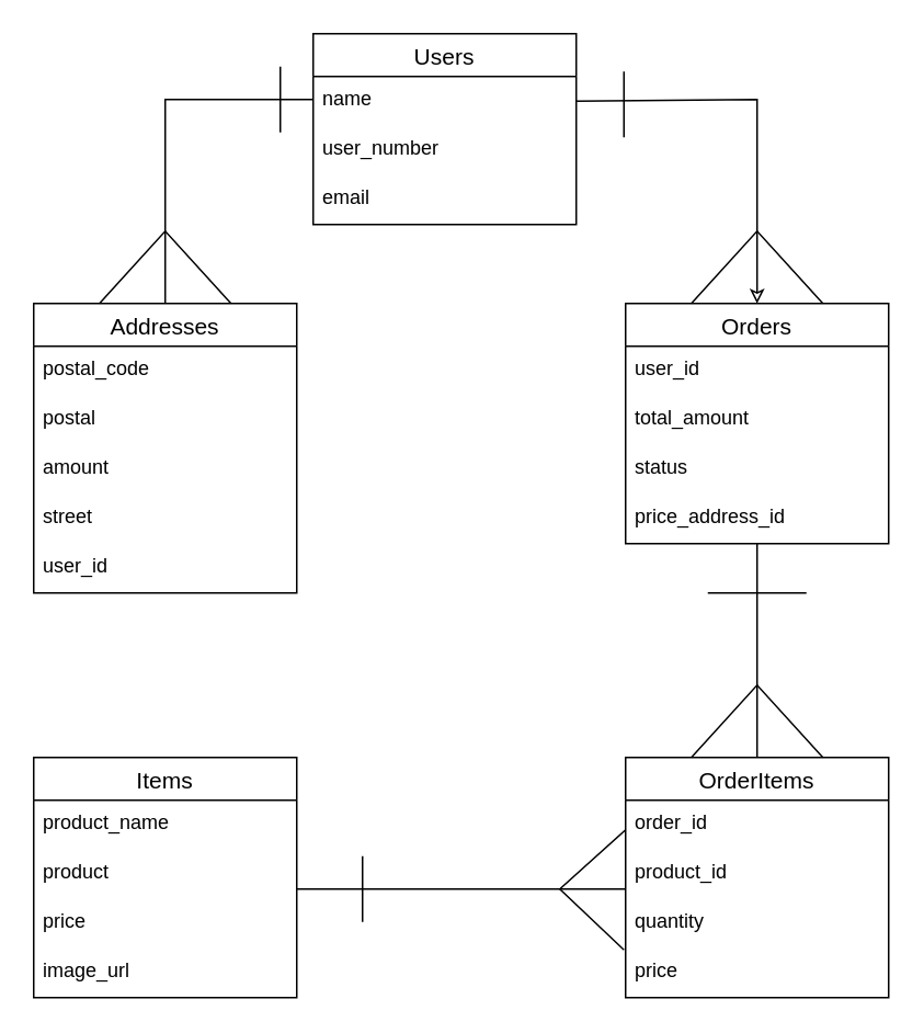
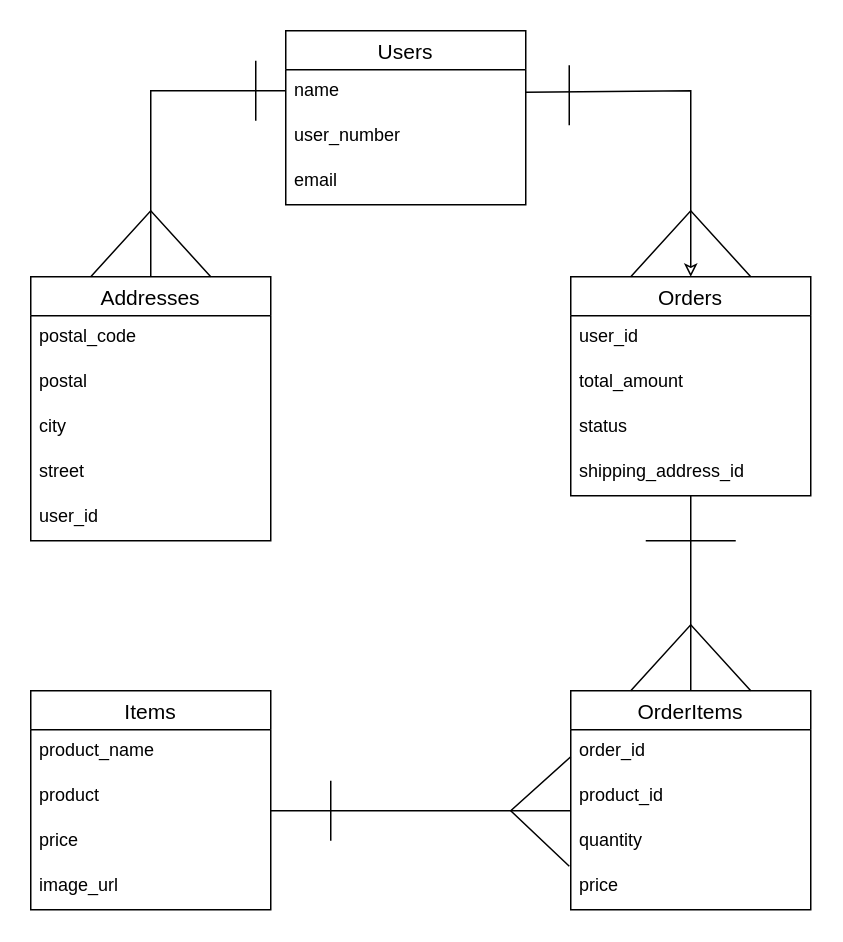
  <mxCell id="0" />
  <mxCell id="1" parent="0" />
  <mxCell id="2" value="Users" style="swimlane;fontStyle=0;childLayout=stackLayout;horizontal=1;startSize=26;horizontalStack=0;resizeParent=1;resizeParentMax=0;resizeLast=0;collapsible=1;marginBottom=0;align=center;fontSize=14;" parent="1" vertex="1"><mxGeometry x="190" y="20" width="160" height="116" as="geometry" /></mxCell>
  <mxCell id="3" value="name" style="text;strokeColor=none;fillColor=none;spacingLeft=4;spacingRight=4;overflow=hidden;rotatable=0;points=[[0,0.5],[1,0.5]];portConstraint=eastwest;fontSize=12;" parent="2" vertex="1"><mxGeometry y="26" width="160" height="30" as="geometry" /></mxCell>
  <mxCell id="4" value="user_number" style="text;strokeColor=none;fillColor=none;spacingLeft=4;spacingRight=4;overflow=hidden;rotatable=0;points=[[0,0.5],[1,0.5]];portConstraint=eastwest;fontSize=12;" parent="2" vertex="1"><mxGeometry y="56" width="160" height="30" as="geometry" /></mxCell>
  <mxCell id="5" value="email" style="text;strokeColor=none;fillColor=none;spacingLeft=4;spacingRight=4;overflow=hidden;rotatable=0;points=[[0,0.5],[1,0.5]];portConstraint=eastwest;fontSize=12;" parent="2" vertex="1"><mxGeometry y="86" width="160" height="30" as="geometry" /></mxCell>
  <mxCell id="6" value="Items" style="swimlane;fontStyle=0;childLayout=stackLayout;horizontal=1;startSize=26;horizontalStack=0;resizeParent=1;resizeParentMax=0;resizeLast=0;collapsible=1;marginBottom=0;align=center;fontSize=14;" parent="1" vertex="1"><mxGeometry x="20" y="460" width="160" height="146" as="geometry" /></mxCell>
  <mxCell id="7" value="product_name" style="text;strokeColor=none;fillColor=none;spacingLeft=4;spacingRight=4;overflow=hidden;rotatable=0;points=[[0,0.5],[1,0.5]];portConstraint=eastwest;fontSize=12;" parent="6" vertex="1"><mxGeometry y="26" width="160" height="30" as="geometry" /></mxCell>
  <mxCell id="8" value="product" style="text;strokeColor=none;fillColor=none;spacingLeft=4;spacingRight=4;overflow=hidden;rotatable=0;points=[[0,0.5],[1,0.5]];portConstraint=eastwest;fontSize=12;" parent="6" vertex="1"><mxGeometry y="56" width="160" height="30" as="geometry" /></mxCell>
  <mxCell id="9" value="price" style="text;strokeColor=none;fillColor=none;spacingLeft=4;spacingRight=4;overflow=hidden;rotatable=0;points=[[0,0.5],[1,0.5]];portConstraint=eastwest;fontSize=12;" parent="6" vertex="1"><mxGeometry y="86" width="160" height="30" as="geometry" /></mxCell>
  <mxCell id="10" value="image_url" style="text;strokeColor=none;fillColor=none;spacingLeft=4;spacingRight=4;overflow=hidden;rotatable=0;points=[[0,0.5],[1,0.5]];portConstraint=eastwest;fontSize=12;" parent="6" vertex="1"><mxGeometry y="116" width="160" height="30" as="geometry" /></mxCell>
  <mxCell id="11" value="Addresses" style="swimlane;fontStyle=0;childLayout=stackLayout;horizontal=1;startSize=26;horizontalStack=0;resizeParent=1;resizeParentMax=0;resizeLast=0;collapsible=1;marginBottom=0;align=center;fontSize=14;" parent="1" vertex="1"><mxGeometry x="20" y="184" width="160" height="176" as="geometry" /></mxCell>
  <mxCell id="12" value="postal_code" style="text;strokeColor=none;fillColor=none;spacingLeft=4;spacingRight=4;overflow=hidden;rotatable=0;points=[[0,0.5],[1,0.5]];portConstraint=eastwest;fontSize=12;" parent="11" vertex="1"><mxGeometry y="26" width="160" height="30" as="geometry" /></mxCell>
  <mxCell id="13" value="postal" style="text;strokeColor=none;fillColor=none;spacingLeft=4;spacingRight=4;overflow=hidden;rotatable=0;points=[[0,0.5],[1,0.5]];portConstraint=eastwest;fontSize=12;" parent="11" vertex="1"><mxGeometry y="56" width="160" height="30" as="geometry" /></mxCell>
- <mxCell id="14" value="amount" style="text;strokeColor=none;fillColor=none;spacingLeft=4;spacingRight=4;overflow=hidden;rotatable=0;points=[[0,0.5],[1,0.5]];portConstraint=eastwest;fontSize=12;" parent="11" vertex="1"><mxGeometry y="86" width="160" height="30" as="geometry" /></mxCell>
+ <mxCell id="14" value="city" style="text;strokeColor=none;fillColor=none;spacingLeft=4;spacingRight=4;overflow=hidden;rotatable=0;points=[[0,0.5],[1,0.5]];portConstraint=eastwest;fontSize=12;" parent="11" vertex="1"><mxGeometry y="86" width="160" height="30" as="geometry" /></mxCell>
  <mxCell id="15" value="street" style="text;strokeColor=none;fillColor=none;spacingLeft=4;spacingRight=4;overflow=hidden;rotatable=0;points=[[0,0.5],[1,0.5]];portConstraint=eastwest;fontSize=12;" parent="11" vertex="1"><mxGeometry y="116" width="160" height="30" as="geometry" /></mxCell>
  <mxCell id="16" value="user_id" style="text;strokeColor=none;fillColor=none;spacingLeft=4;spacingRight=4;overflow=hidden;rotatable=0;points=[[0,0.5],[1,0.5]];portConstraint=eastwest;fontSize=12;" parent="11" vertex="1"><mxGeometry y="146" width="160" height="30" as="geometry" /></mxCell>
  <mxCell id="17" value="Orders" style="swimlane;fontStyle=0;childLayout=stackLayout;horizontal=1;startSize=26;horizontalStack=0;resizeParent=1;resizeParentMax=0;resizeLast=0;collapsible=1;marginBottom=0;align=center;fontSize=14;" parent="1" vertex="1"><mxGeometry x="380" y="184" width="160" height="146" as="geometry" /></mxCell>
  <mxCell id="18" value="user_id" style="text;strokeColor=none;fillColor=none;spacingLeft=4;spacingRight=4;overflow=hidden;rotatable=0;points=[[0,0.5],[1,0.5]];portConstraint=eastwest;fontSize=12;" parent="17" vertex="1"><mxGeometry y="26" width="160" height="30" as="geometry" /></mxCell>
  <mxCell id="19" value="total_amount" style="text;strokeColor=none;fillColor=none;spacingLeft=4;spacingRight=4;overflow=hidden;rotatable=0;points=[[0,0.5],[1,0.5]];portConstraint=eastwest;fontSize=12;" parent="17" vertex="1"><mxGeometry y="56" width="160" height="30" as="geometry" /></mxCell>
  <mxCell id="20" value="status" style="text;strokeColor=none;fillColor=none;spacingLeft=4;spacingRight=4;overflow=hidden;rotatable=0;points=[[0,0.5],[1,0.5]];portConstraint=eastwest;fontSize=12;" parent="17" vertex="1"><mxGeometry y="86" width="160" height="30" as="geometry" /></mxCell>
- <mxCell id="21" value="price_address_id" style="text;strokeColor=none;fillColor=none;spacingLeft=4;spacingRight=4;overflow=hidden;rotatable=0;points=[[0,0.5],[1,0.5]];portConstraint=eastwest;fontSize=12;" parent="17" vertex="1"><mxGeometry y="116" width="160" height="30" as="geometry" /></mxCell>
+ <mxCell id="21" value="shipping_address_id" style="text;strokeColor=none;fillColor=none;spacingLeft=4;spacingRight=4;overflow=hidden;rotatable=0;points=[[0,0.5],[1,0.5]];portConstraint=eastwest;fontSize=12;" parent="17" vertex="1"><mxGeometry y="116" width="160" height="30" as="geometry" /></mxCell>
  <mxCell id="22" value="OrderItems" style="swimlane;fontStyle=0;childLayout=stackLayout;horizontal=1;startSize=26;horizontalStack=0;resizeParent=1;resizeParentMax=0;resizeLast=0;collapsible=1;marginBottom=0;align=center;fontSize=14;" parent="1" vertex="1"><mxGeometry x="380" y="460" width="160" height="146" as="geometry" /></mxCell>
  <mxCell id="23" value="order_id" style="text;strokeColor=none;fillColor=none;spacingLeft=4;spacingRight=4;overflow=hidden;rotatable=0;points=[[0,0.5],[1,0.5]];portConstraint=eastwest;fontSize=12;" parent="22" vertex="1"><mxGeometry y="26" width="160" height="30" as="geometry" /></mxCell>
  <mxCell id="24" value="product_id" style="text;strokeColor=none;fillColor=none;spacingLeft=4;spacingRight=4;overflow=hidden;rotatable=0;points=[[0,0.5],[1,0.5]];portConstraint=eastwest;fontSize=12;" parent="22" vertex="1"><mxGeometry y="56" width="160" height="30" as="geometry" /></mxCell>
  <mxCell id="25" value="quantity" style="text;strokeColor=none;fillColor=none;spacingLeft=4;spacingRight=4;overflow=hidden;rotatable=0;points=[[0,0.5],[1,0.5]];portConstraint=eastwest;fontSize=12;" parent="22" vertex="1"><mxGeometry y="86" width="160" height="30" as="geometry" /></mxCell>
  <mxCell id="26" value="price" style="text;strokeColor=none;fillColor=none;spacingLeft=4;spacingRight=4;overflow=hidden;rotatable=0;points=[[0,0.5],[1,0.5]];portConstraint=eastwest;fontSize=12;" parent="22" vertex="1"><mxGeometry y="116" width="160" height="30" as="geometry" /></mxCell>
  <mxCell id="27" value="" style="endArrow=none;html=1;rounded=0;exitX=0.5;exitY=0;exitDx=0;exitDy=0;startArrow=none;startFill=0;endFill=0;" parent="1" source="11" edge="1"><mxGeometry relative="1" as="geometry"><mxPoint x="30" y="60" as="sourcePoint" /><mxPoint x="190" y="60" as="targetPoint" /><Array as="points"><mxPoint x="100" y="60" /></Array></mxGeometry></mxCell>
  <mxCell id="28" value="" style="endArrow=none;html=1;rounded=0;strokeWidth=1;" parent="1" edge="1"><mxGeometry relative="1" as="geometry"><mxPoint x="170" y="80" as="sourcePoint" /><mxPoint x="170" y="40" as="targetPoint" /></mxGeometry></mxCell>
  <mxCell id="29" value="" style="endArrow=none;html=1;rounded=0;strokeWidth=1;entryX=0.75;entryY=0;entryDx=0;entryDy=0;exitX=0.25;exitY=0;exitDx=0;exitDy=0;" parent="1" source="11" target="11" edge="1"><mxGeometry relative="1" as="geometry"><mxPoint x="50" y="140" as="sourcePoint" /><mxPoint x="150" y="140" as="targetPoint" /><Array as="points"><mxPoint x="100" y="140" /></Array></mxGeometry></mxCell>
  <mxCell id="30" value="" style="endArrow=classic;html=1;rounded=0;exitX=1;exitY=0.5;exitDx=0;exitDy=0;startArrow=none;startFill=0;endFill=0;entryX=0.5;entryY=0;entryDx=0;entryDy=0;" parent="1" source="3" target="17" edge="1"><mxGeometry relative="1" as="geometry"><mxPoint x="370" y="184" as="sourcePoint" /><mxPoint x="460" y="60" as="targetPoint" /><Array as="points"><mxPoint x="460" y="60" /></Array></mxGeometry></mxCell>
  <mxCell id="31" value="" style="endArrow=none;html=1;rounded=0;strokeWidth=1;" parent="1" edge="1"><mxGeometry relative="1" as="geometry"><mxPoint x="379" y="83" as="sourcePoint" /><mxPoint x="379" y="43" as="targetPoint" /></mxGeometry></mxCell>
  <mxCell id="32" value="" style="endArrow=none;html=1;rounded=0;strokeWidth=1;entryX=0.75;entryY=0;entryDx=0;entryDy=0;exitX=0.25;exitY=0;exitDx=0;exitDy=0;" parent="1" edge="1"><mxGeometry relative="1" as="geometry"><mxPoint x="420" y="184" as="sourcePoint" /><mxPoint x="500" y="184" as="targetPoint" /><Array as="points"><mxPoint x="460" y="140" /></Array></mxGeometry></mxCell>
  <mxCell id="33" value="" style="endArrow=none;html=1;rounded=0;startArrow=none;startFill=0;endFill=0;entryX=0.5;entryY=0;entryDx=0;entryDy=0;" parent="1" edge="1"><mxGeometry relative="1" as="geometry"><mxPoint x="460" y="330" as="sourcePoint" /><mxPoint x="460" y="460" as="targetPoint" /><Array as="points" /></mxGeometry></mxCell>
  <mxCell id="34" value="" style="endArrow=none;html=1;rounded=0;strokeWidth=1;entryX=0.75;entryY=0;entryDx=0;entryDy=0;exitX=0.25;exitY=0;exitDx=0;exitDy=0;" parent="1" edge="1"><mxGeometry relative="1" as="geometry"><mxPoint x="420" y="460" as="sourcePoint" /><mxPoint x="500" y="460" as="targetPoint" /><Array as="points"><mxPoint x="460" y="416" /></Array></mxGeometry></mxCell>
  <mxCell id="35" value="" style="endArrow=none;html=1;rounded=0;strokeWidth=1;" parent="1" edge="1"><mxGeometry relative="1" as="geometry"><mxPoint x="490" y="360" as="sourcePoint" /><mxPoint x="430" y="360" as="targetPoint" /></mxGeometry></mxCell>
  <mxCell id="36" value="" style="endArrow=none;html=1;rounded=0;startArrow=none;startFill=0;endFill=0;entryX=0;entryY=0.8;entryDx=0;entryDy=0;entryPerimeter=0;" parent="1" target="24" edge="1"><mxGeometry relative="1" as="geometry"><mxPoint x="180" y="540" as="sourcePoint" /><mxPoint x="320" y="590" as="targetPoint" /><Array as="points" /></mxGeometry></mxCell>
  <mxCell id="37" value="" style="endArrow=none;html=1;rounded=0;strokeWidth=1;entryX=0.75;entryY=0;entryDx=0;entryDy=0;exitX=-0.006;exitY=1.033;exitDx=0;exitDy=0;exitPerimeter=0;" parent="1" source="25" edge="1"><mxGeometry relative="1" as="geometry"><mxPoint x="300" y="504" as="sourcePoint" /><mxPoint x="380" y="504" as="targetPoint" /><Array as="points"><mxPoint x="340" y="540" /></Array></mxGeometry></mxCell>
  <mxCell id="38" value="" style="endArrow=none;html=1;rounded=0;strokeWidth=1;" parent="1" edge="1"><mxGeometry relative="1" as="geometry"><mxPoint x="220" y="560" as="sourcePoint" /><mxPoint x="220" y="520" as="targetPoint" /></mxGeometry></mxCell>
